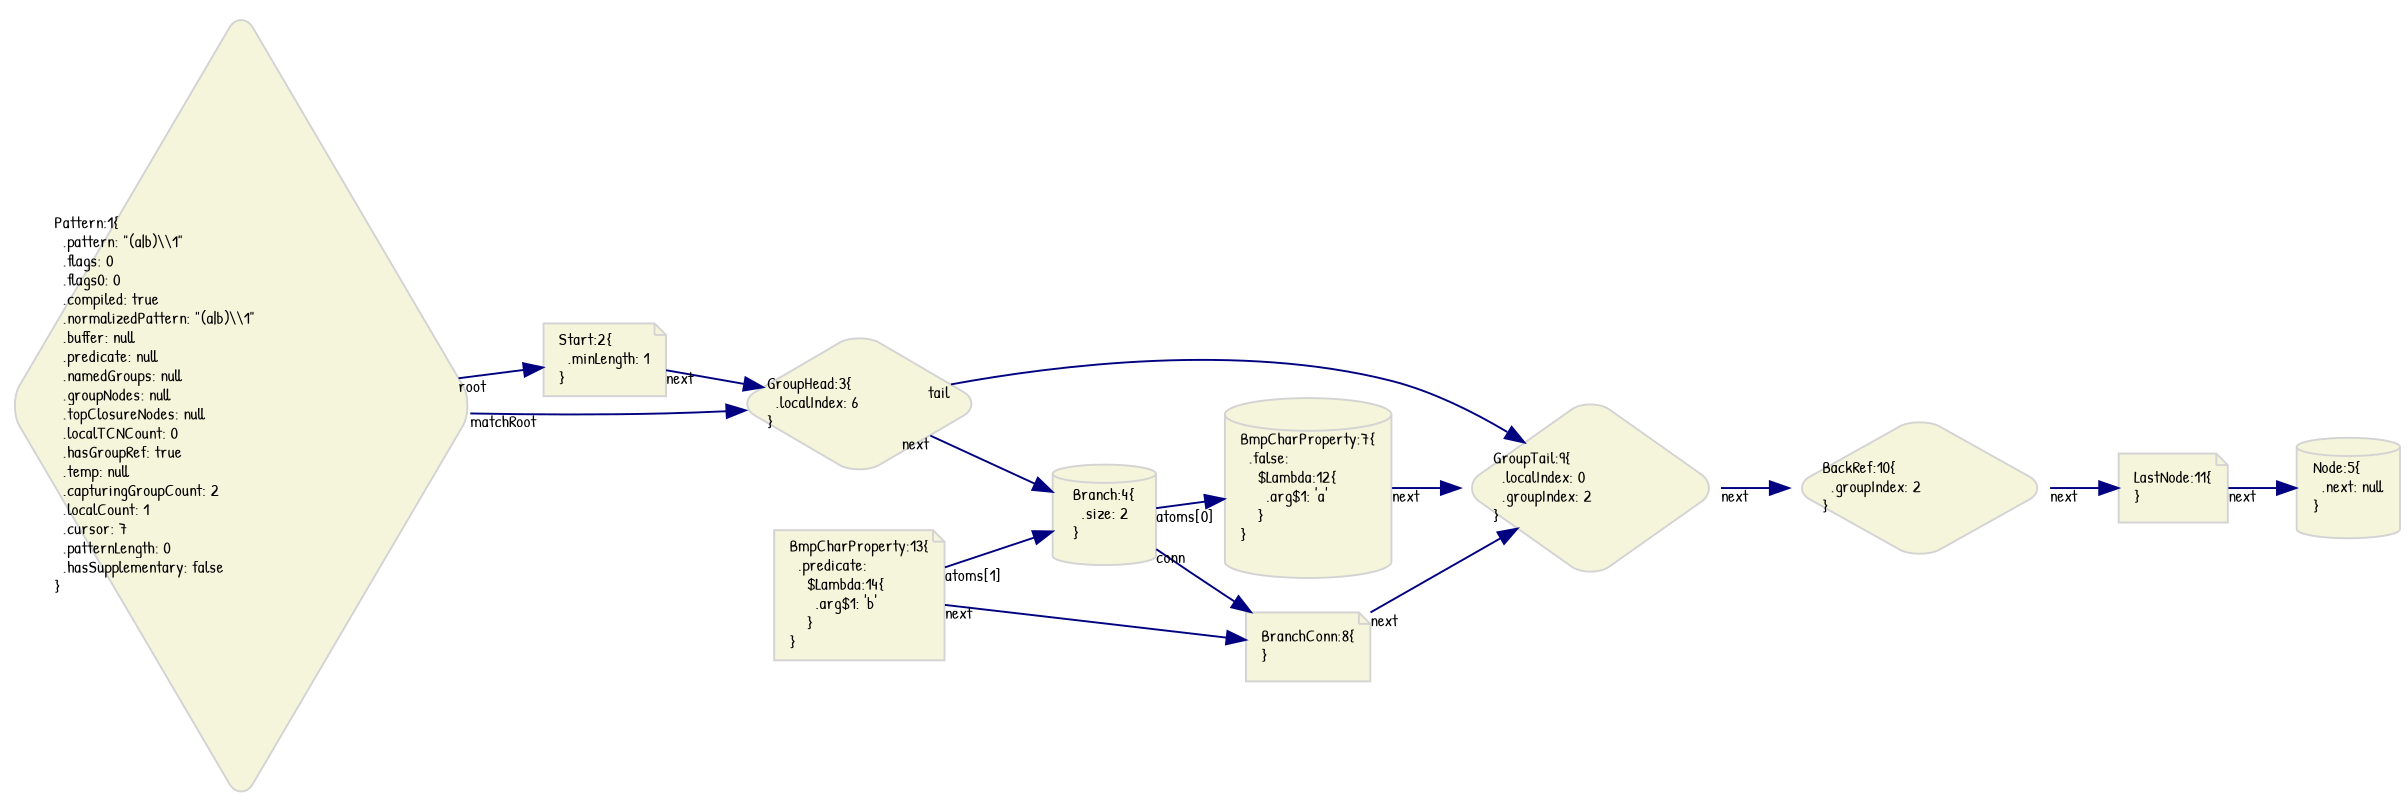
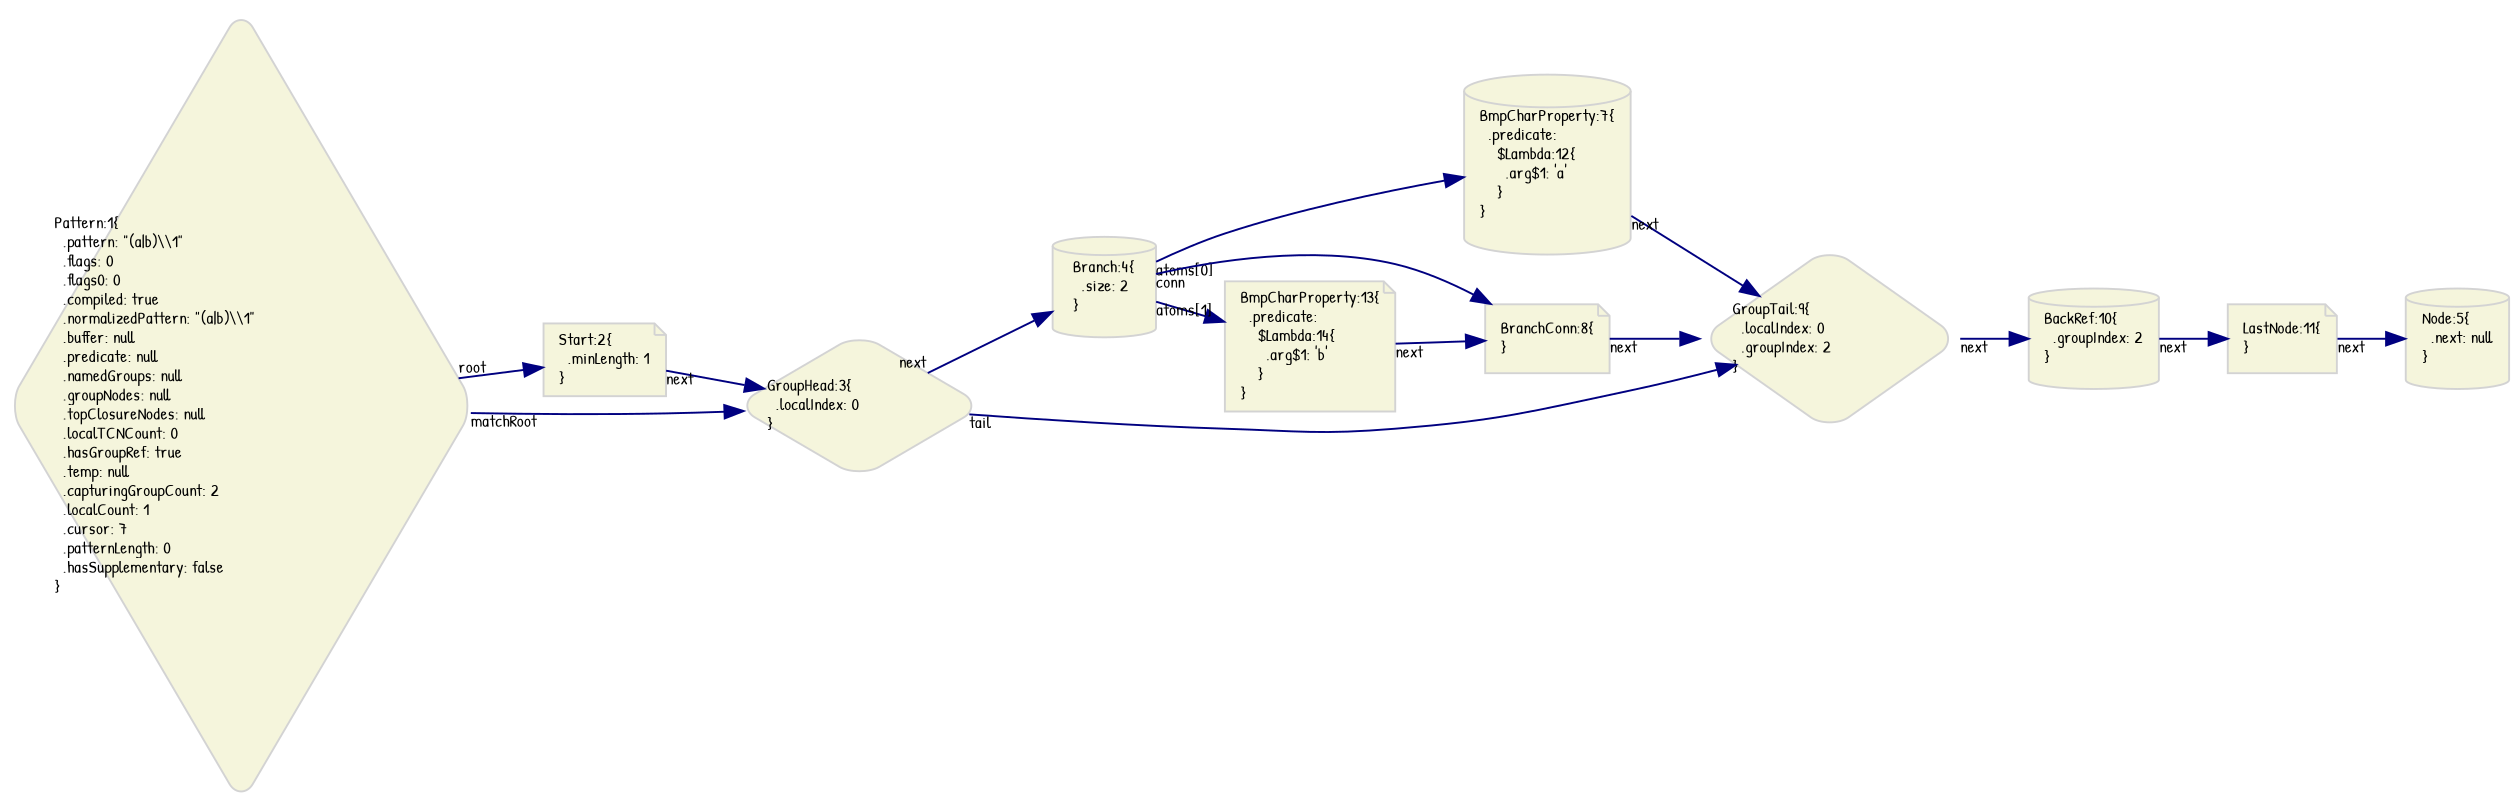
  digraph {
    fontname="Patrick Hand"
    fontsize=11
    rankdir=LR
    node [color=LightGray fillcolor=Beige fontname="Patrick Hand" fontsize=9 shape=note style="rounded,filled"]
    edge [color=Navy fontname="Patrick Hand" fontsize=9 taillabel=next]
    n1 [label="Pattern:1\{\l  .pattern: \"(a|b)\\\\1\"\l  .flags: 0\l  .flags0: 0\l  .compiled: true\l  .normalizedPattern: \"(a|b)\\\\1\"\l  .buffer: null\l  .predicate: null\l  .namedGroups: null\l  .groupNodes: null\l  .topClosureNodes: null\l  .localTCNCount: 0\l  .hasGroupRef: true\l  .temp: null\l  .capturingGroupCount: 2\l  .localCount: 1\l  .cursor: 7\l  .patternLength: 0\l  .hasSupplementary: false\l\}\l" shape=diamond]
    n2 [label="Start:2\{\l  .minLength: 1\l\}\l"]
-   n3 [label="GroupHead:3\{\l  .localIndex: 6\l\}\l" shape=diamond]
+   n3 [label="GroupHead:3\{\l  .localIndex: 0\l\}\l" shape=diamond]
    n4 [label="Branch:4\{\l  .size: 2\l\}\l" shape=cylinder]
    n5 [label="GroupTail:9\{\l  .localIndex: 0\l  .groupIndex: 2\l\}\l" shape=diamond]
-   n6 [label="BmpCharProperty:7\{\l  .false:\l    $Lambda:12\{\l      .arg$1: 'a'\l    \}\l\}\l" shape=cylinder]
+   n6 [label="BmpCharProperty:7\{\l  .predicate:\l    $Lambda:12\{\l      .arg$1: 'a'\l    \}\l\}\l" shape=cylinder]
    n7 [label="BranchConn:8\{\l\}\l"]
    n8 [label="BmpCharProperty:13\{\l  .predicate:\l    $Lambda:14\{\l      .arg$1: 'b'\l    \}\l\}\l"]
-   n9 [label="BackRef:10\{\l  .groupIndex: 2\l\}\l" shape=diamond]
+   n9 [label="BackRef:10\{\l  .groupIndex: 2\l\}\l" shape=cylinder]
    n10 [label="Node:5\{\l  .next: null\l\}\l" shape=cylinder]
    n11 [label="LastNode:11\{\l\}\l"]
    n1 -> n2 [taillabel=root]
    n1 -> n3 [taillabel=matchRoot]
    n2 -> n3
    n3 -> n4
    n3 -> n5 [taillabel=tail]
    n4 -> n6 [taillabel="atoms[0]"]
    n4 -> n7 [taillabel=conn]
-   n8 -> n4 [taillabel="atoms[1]"]
+   n4 -> n8 [taillabel="atoms[1]"]
    n5 -> n9
    n6 -> n5
    n7 -> n5
    n8 -> n7
    n9 -> n11
    n11 -> n10
  }
